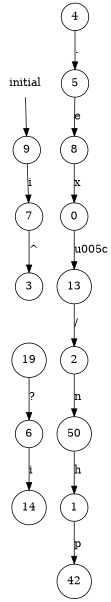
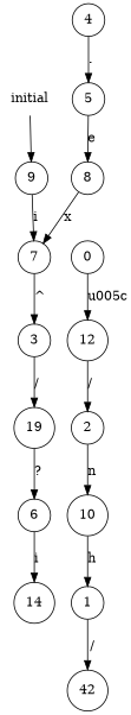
  digraph {
    rankdir=TB
    node [shape=circle]
    0
-   13
+   13 [label=12]
    2
-   10 [label=50]
+   10
    n5 [label=42]
    1
    n7 [label=19]
    3
    6
    14
    4
    5
    8
    7
    9
    initial [shape=plaintext]
    0 -> 13 [label="\u005c"]
    13 -> 2 [label="/"]
    2 -> 10 [label=n]
    10 -> 1 [label=h]
-   1 -> n5 [label=p]
+   1 -> n5 [label="/"]
    n7 -> 6 [label="?"]
+   3 -> n7 [label="/"]
    6 -> 14 [label=i]
    4 -> 5 [label="."]
    5 -> 8 [label=e]
-   8 -> 0 [label=x]
+   8 -> 7 [label=x]
    7 -> 3 [label="^"]
    9 -> 7 [label=i]
    initial -> 9
  }
